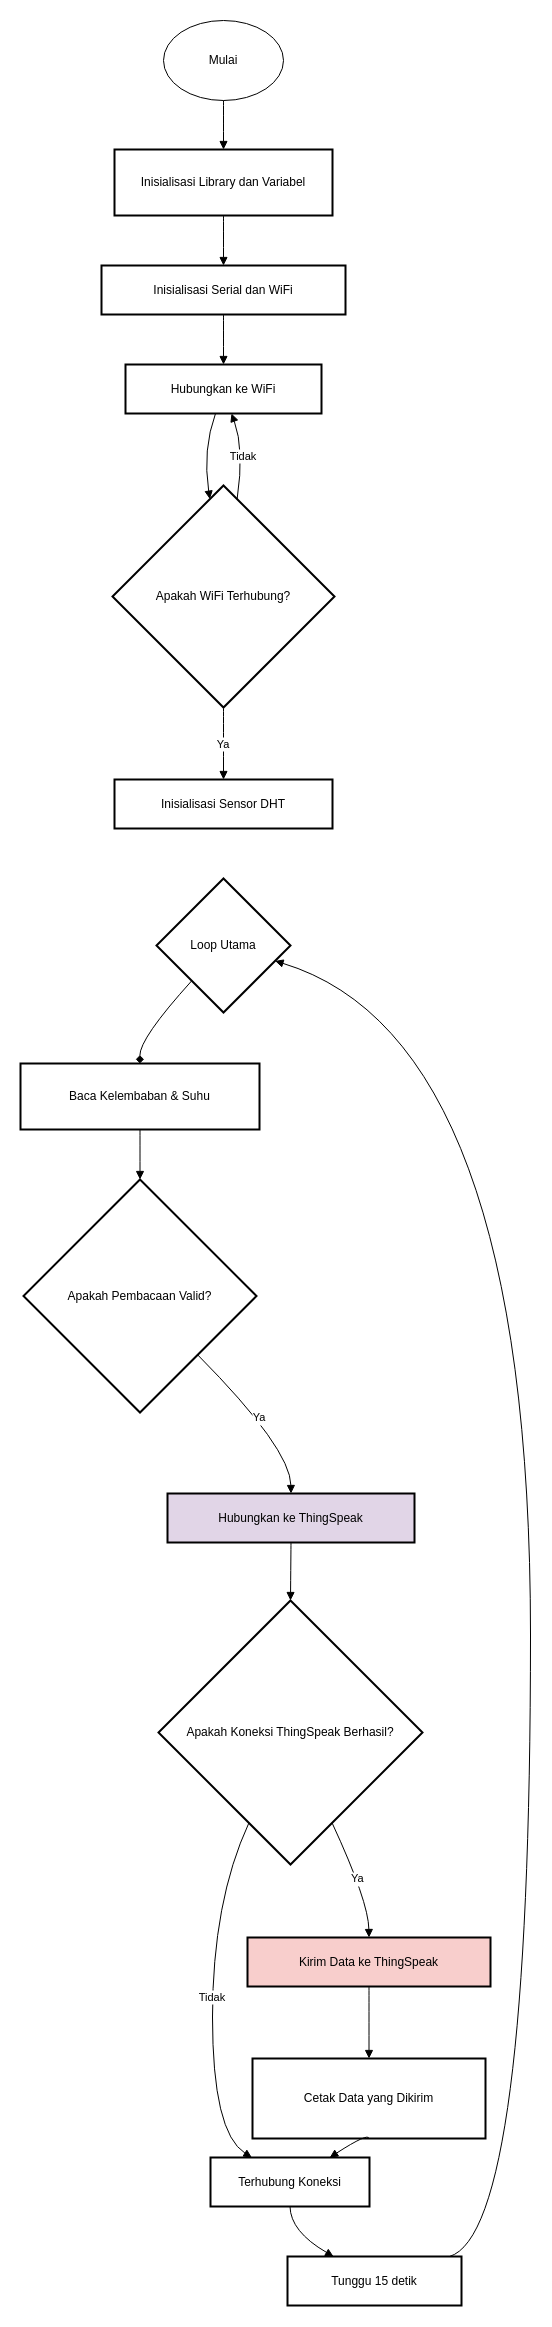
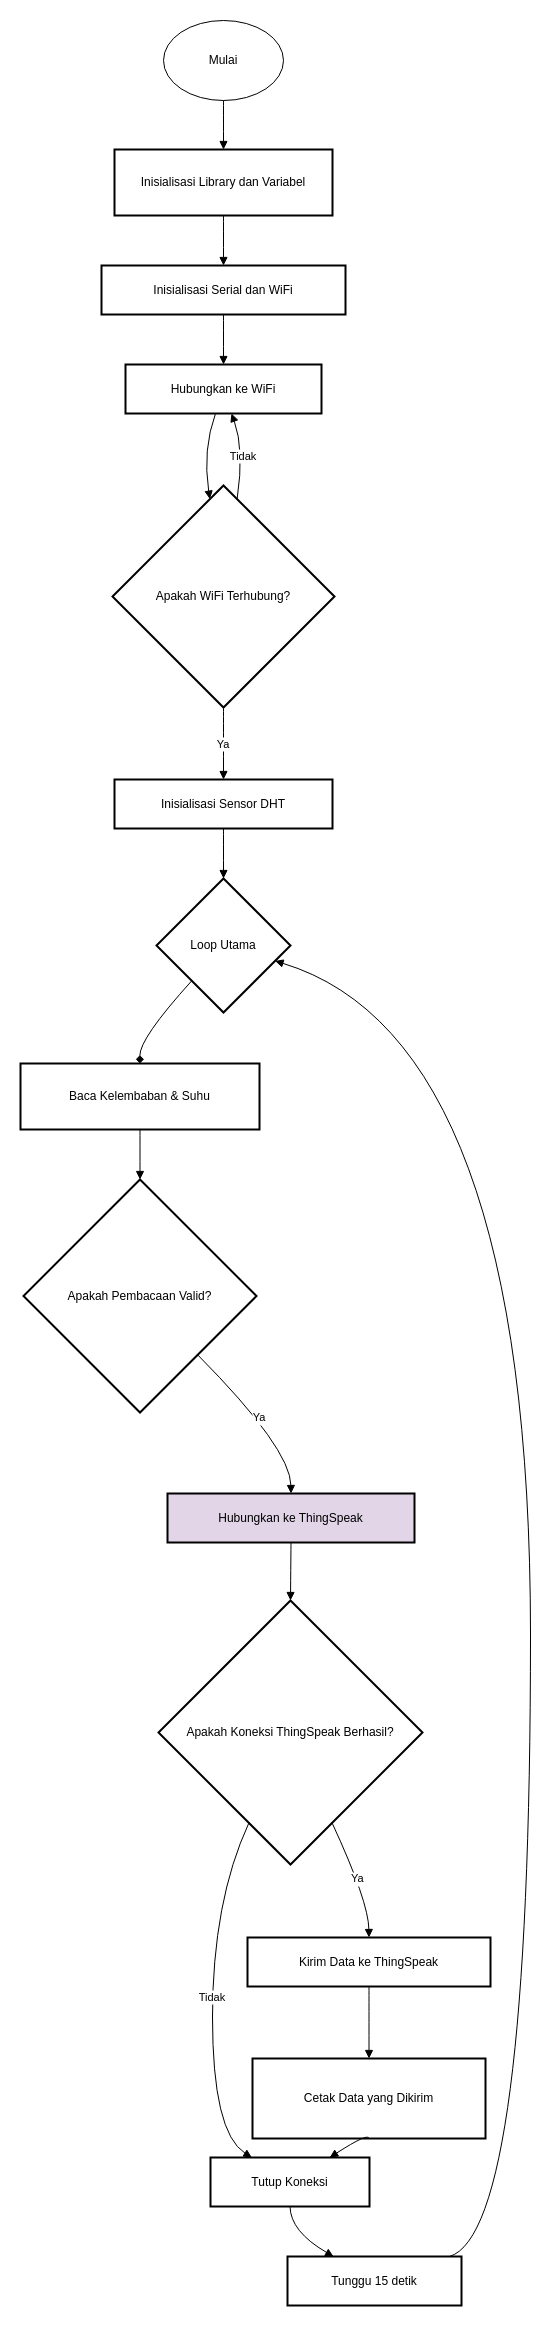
  <mxCell id="0" />
  <mxCell id="1" parent="0" />
  <mxCell id="2" value="Inisialisasi Library dan Variabel" style="whiteSpace=wrap;strokeWidth=2;" vertex="1" parent="1"><mxGeometry x="114" y="149" width="218" height="66" as="geometry" /></mxCell>
  <mxCell id="3" value="Inisialisasi Serial dan WiFi" style="whiteSpace=wrap;strokeWidth=2;" vertex="1" parent="1"><mxGeometry x="101" y="265" width="244" height="49" as="geometry" /></mxCell>
  <mxCell id="4" value="Hubungkan ke WiFi" style="whiteSpace=wrap;strokeWidth=2;" vertex="1" parent="1"><mxGeometry x="125" y="364" width="196" height="49" as="geometry" /></mxCell>
  <mxCell id="5" value="Apakah WiFi Terhubung?" style="rhombus;strokeWidth=2;whiteSpace=wrap;" vertex="1" parent="1"><mxGeometry x="112" y="485" width="222" height="222" as="geometry" /></mxCell>
  <mxCell id="6" value="Inisialisasi Sensor DHT" style="whiteSpace=wrap;strokeWidth=2;" vertex="1" parent="1"><mxGeometry x="114" y="779" width="218" height="49" as="geometry" /></mxCell>
  <mxCell id="7" value="Loop Utama" style="rhombus;strokeWidth=2;whiteSpace=wrap;" vertex="1" parent="1"><mxGeometry x="156" y="878" width="134" height="134" as="geometry" /></mxCell>
  <mxCell id="8" value="Baca Kelembaban &amp; Suhu" style="whiteSpace=wrap;strokeWidth=2;" vertex="1" parent="1"><mxGeometry x="20" y="1063" width="239" height="66" as="geometry" /></mxCell>
  <mxCell id="9" value="Apakah Pembacaan Valid?" style="rhombus;strokeWidth=2;whiteSpace=wrap;" vertex="1" parent="1"><mxGeometry x="23" y="1179" width="233" height="233" as="geometry" /></mxCell>
  <mxCell id="10" value="Hubungkan ke ThingSpeak" style="whiteSpace=wrap;strokeWidth=2;fillColor=#e1d5e7;" vertex="1" parent="1"><mxGeometry x="167" y="1493" width="247" height="49" as="geometry" /></mxCell>
  <mxCell id="11" value="Apakah Koneksi ThingSpeak Berhasil?" style="rhombus;strokeWidth=2;whiteSpace=wrap;" vertex="1" parent="1"><mxGeometry x="158" y="1600" width="264" height="264" as="geometry" /></mxCell>
- <mxCell id="12" value="Terhubung Koneksi" style="whiteSpace=wrap;strokeWidth=2;" vertex="1" parent="1"><mxGeometry x="210" y="2157" width="159" height="49" as="geometry" /></mxCell>
- <mxCell id="13" value="Kirim Data ke ThingSpeak" style="whiteSpace=wrap;strokeWidth=2;fillColor=#f8cecc;" vertex="1" parent="1"><mxGeometry x="247" y="1937" width="243" height="49" as="geometry" /></mxCell>
+ <mxCell id="12" value="Tutup Koneksi" style="whiteSpace=wrap;strokeWidth=2;" vertex="1" parent="1"><mxGeometry x="210" y="2157" width="159" height="49" as="geometry" /></mxCell>
+ <mxCell id="13" value="Kirim Data ke ThingSpeak" style="whiteSpace=wrap;strokeWidth=2;" vertex="1" parent="1"><mxGeometry x="247" y="1937" width="243" height="49" as="geometry" /></mxCell>
  <mxCell id="14" value="Cetak Data yang Dikirim" style="whiteSpace=wrap;strokeWidth=2;" vertex="1" parent="1"><mxGeometry x="252" y="2058" width="233" height="80" as="geometry" /></mxCell>
  <mxCell id="15" value="Tunggu 15 detik" style="whiteSpace=wrap;strokeWidth=2;" vertex="1" parent="1"><mxGeometry x="287" y="2256" width="174" height="49" as="geometry" /></mxCell>
  <mxCell id="16" value="" style="curved=1;startArrow=none;endArrow=block;exitX=0.5;exitY=0.99;entryX=0.5;entryY=-0.01;rounded=0;" edge="1" parent="1" target="2"><mxGeometry relative="1" as="geometry"><Array as="points" /><mxPoint x="223" y="99" as="sourcePoint" /></mxGeometry></mxCell>
  <mxCell id="17" value="" style="curved=1;startArrow=none;endArrow=block;exitX=0.5;exitY=1;entryX=0.5;entryY=0;rounded=0;" edge="1" parent="1" source="2" target="3"><mxGeometry relative="1" as="geometry"><Array as="points" /></mxGeometry></mxCell>
  <mxCell id="18" value="" style="curved=1;startArrow=none;endArrow=block;exitX=0.5;exitY=0.99;entryX=0.5;entryY=-0.01;rounded=0;" edge="1" parent="1" source="3" target="4"><mxGeometry relative="1" as="geometry"><Array as="points" /></mxGeometry></mxCell>
  <mxCell id="19" value="" style="curved=1;startArrow=none;endArrow=block;exitX=0.46;exitY=0.99;entryX=0.43;entryY=0;rounded=0;" edge="1" parent="1" source="4" target="5"><mxGeometry relative="1" as="geometry"><Array as="points"><mxPoint x="202" y="449" /></Array></mxGeometry></mxCell>
  <mxCell id="20" value="Tidak" style="curved=1;startArrow=none;endArrow=block;exitX=0.57;exitY=0;entryX=0.54;entryY=0.99;rounded=0;" edge="1" parent="1" source="5" target="4"><mxGeometry relative="1" as="geometry"><Array as="points"><mxPoint x="244" y="449" /></Array></mxGeometry></mxCell>
  <mxCell id="21" value="Ya" style="curved=1;startArrow=none;endArrow=block;exitX=0.5;exitY=1;entryX=0.5;entryY=0.01;rounded=0;" edge="1" parent="1" source="5" target="6"><mxGeometry relative="1" as="geometry"><Array as="points" /></mxGeometry></mxCell>
+ <mxCell id="22" value="" style="curved=1;startArrow=none;endArrow=block;exitX=0.5;exitY=1;entryX=0.5;entryY=0;rounded=0;" edge="1" parent="1" source="6" target="7"><mxGeometry relative="1" as="geometry"><Array as="points" /></mxGeometry></mxCell>
  <mxCell id="23" value="" style="curved=1;startArrow=none;endArrow=diamond;exitX=0.05;exitY=1;entryX=0.5;entryY=-0.01;rounded=0;" edge="1" parent="1" source="7" target="8"><mxGeometry relative="1" as="geometry"><Array as="points"><mxPoint x="139" y="1038" /></Array></mxGeometry></mxCell>
  <mxCell id="24" value="" style="curved=1;startArrow=none;endArrow=block;exitX=0.5;exitY=1;entryX=0.5;entryY=0;rounded=0;" edge="1" parent="1" source="8" target="9"><mxGeometry relative="1" as="geometry"><Array as="points" /></mxGeometry></mxCell>
  <mxCell id="25" value="Ya" style="curved=1;startArrow=none;endArrow=block;exitX=0.99;exitY=1;entryX=0.5;entryY=0;rounded=0;" edge="1" parent="1" source="9" target="10"><mxGeometry relative="1" as="geometry"><Array as="points"><mxPoint x="290" y="1448" /></Array></mxGeometry></mxCell>
  <mxCell id="26" value="" style="curved=1;startArrow=none;endArrow=block;exitX=0.5;exitY=0.99;entryX=0.5;entryY=0;rounded=0;" edge="1" parent="1" source="10" target="11"><mxGeometry relative="1" as="geometry"><Array as="points" /></mxGeometry></mxCell>
  <mxCell id="27" value="Tidak" style="curved=1;startArrow=none;endArrow=block;exitX=0.27;exitY=1;entryX=0.26;entryY=0;rounded=0;" edge="1" parent="1" source="11" target="12"><mxGeometry relative="1" as="geometry"><Array as="points"><mxPoint x="212" y="1901" /><mxPoint x="212" y="2132" /></Array></mxGeometry></mxCell>
  <mxCell id="28" value="Ya" style="curved=1;startArrow=none;endArrow=block;exitX=0.73;exitY=1;entryX=0.5;entryY=0;rounded=0;" edge="1" parent="1" source="11" target="13"><mxGeometry relative="1" as="geometry"><Array as="points"><mxPoint x="368" y="1901" /></Array></mxGeometry></mxCell>
  <mxCell id="29" value="" style="curved=1;startArrow=none;endArrow=block;exitX=0.5;exitY=0.99;entryX=0.5;entryY=0.01;rounded=0;" edge="1" parent="1" source="13" target="14"><mxGeometry relative="1" as="geometry"><Array as="points" /></mxGeometry></mxCell>
  <mxCell id="30" value="" style="curved=1;startArrow=none;endArrow=block;exitX=0.5;exitY=1;entryX=0.75;entryY=0;rounded=0;" edge="1" parent="1" source="14" target="12"><mxGeometry relative="1" as="geometry"><Array as="points"><mxPoint x="368" y="2132" /></Array></mxGeometry></mxCell>
  <mxCell id="31" value="" style="curved=1;startArrow=none;endArrow=block;exitX=0.5;exitY=0.99;entryX=0.26;entryY=-0.01;rounded=0;" edge="1" parent="1" source="12" target="15"><mxGeometry relative="1" as="geometry"><Array as="points"><mxPoint x="290" y="2231" /></Array></mxGeometry></mxCell>
  <mxCell id="32" value="" style="curved=1;startArrow=none;endArrow=block;exitX=0.94;exitY=-0.01;entryX=1;entryY=0.65;rounded=0;" edge="1" parent="1" source="15" target="7"><mxGeometry relative="1" as="geometry"><Array as="points"><mxPoint x="530" y="2231" /><mxPoint x="530" y="1038" /></Array></mxGeometry></mxCell>
  <mxCell id="33" value="Mulai" style="ellipse;whiteSpace=wrap;html=1;" vertex="1" parent="1"><mxGeometry x="163" y="20" width="120" height="80" as="geometry" /></mxCell>
